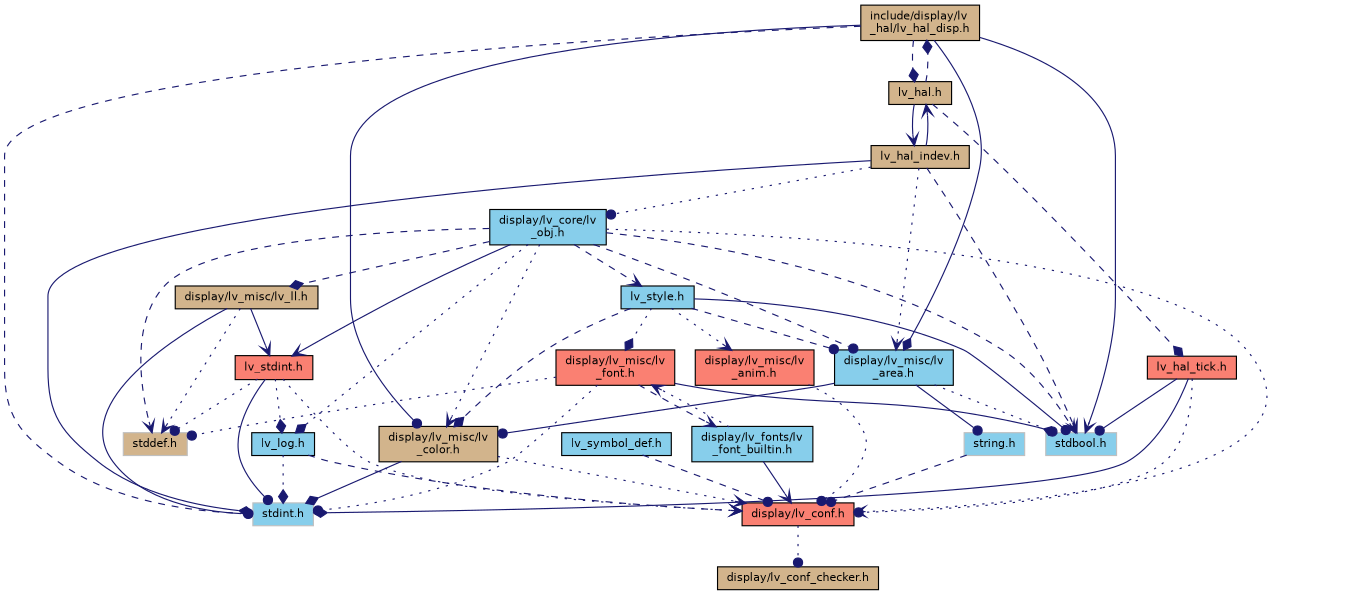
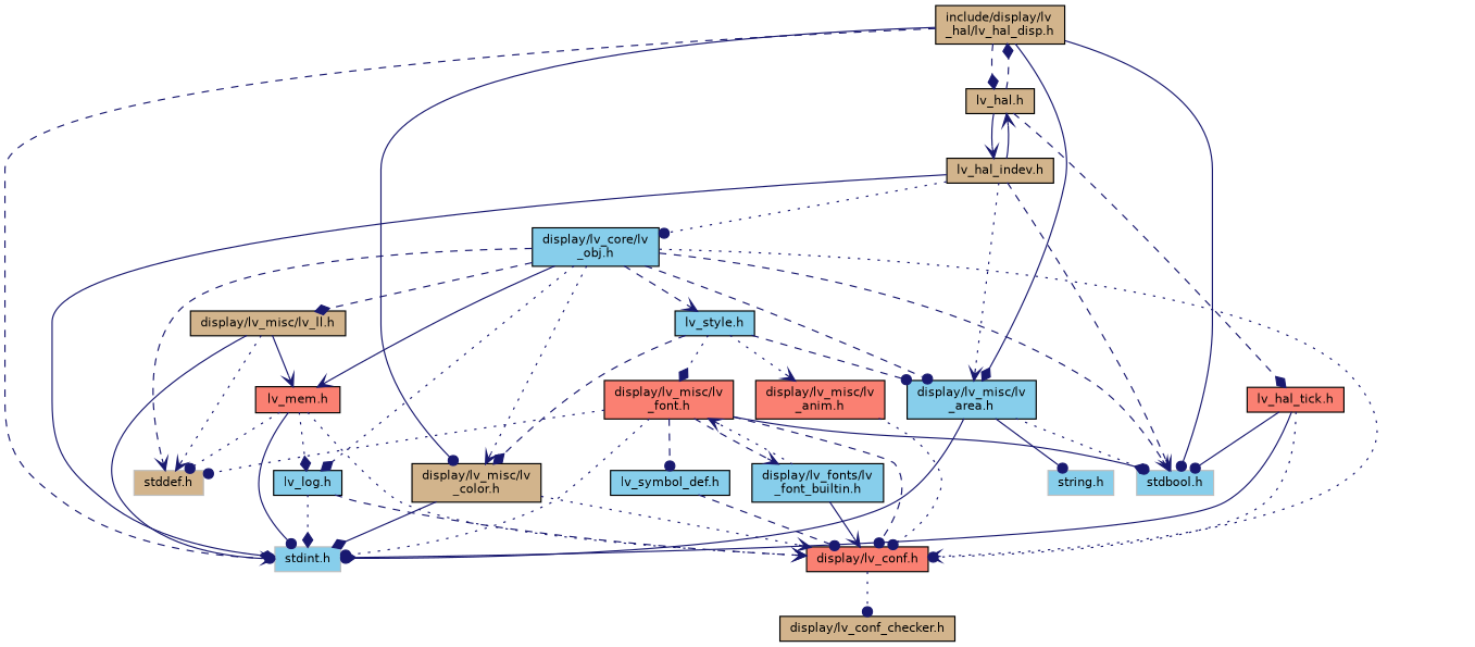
  digraph {
    node [color=black fillcolor=skyblue fontname=Helvetica fontsize=10 shape=record style=filled]
    edge [arrowhead=dot color=midnightblue fontname=Helvetica fontsize=10 labelfontname=Helvetica labelfontsize=10 style=dotted]
    n1 [fillcolor=tan fontcolor=black height=0.2 label="include/display/lv\l_hal/lv_hal_disp.h" width=0.4]
    n2 [color=grey75 height=0.2 label="stdbool.h" width=0.4]
    n3 [color=grey75 height=0.2 label="stdint.h" width=0.4]
    n4 [height=0.2 label="display/lv_misc/lv\l_area.h" width=0.4]
    n5 [fillcolor=tan height=0.2 label="display/lv_misc/lv\l_color.h" width=0.4]
    n6 [fillcolor=tan height=0.2 label="lv_hal.h" width=0.4]
    n7 [color=grey75 height=0.2 label="string.h" width=0.4]
    n8 [fillcolor=salmon height=0.2 label="display/lv_conf.h" width=0.4]
    n9 [fillcolor=tan height=0.2 label="lv_hal_indev.h" width=0.4]
    n10 [fillcolor=salmon height=0.2 label="lv_hal_tick.h" width=0.4]
    n11 [fillcolor=tan height=0.2 label="display/lv_conf_checker.h" width=0.4]
    n12 [height=0.2 label="display/lv_core/lv\l_obj.h" width=0.4]
    n13 [color=grey75 fillcolor=tan height=0.2 label="stddef.h" width=0.4]
    n14 [fillcolor=tan height=0.2 label="display/lv_misc/lv_ll.h" width=0.4]
-   n15 [fillcolor=salmon height=0.2 label="lv_stdint.h" width=0.4]
+   n15 [fillcolor=salmon height=0.2 label="lv_mem.h" width=0.4]
    n16 [height=0.2 label="lv_log.h" width=0.4]
    n17 [height=0.2 label="lv_style.h" width=0.4]
    n18 [fillcolor=salmon height=0.2 label="display/lv_misc/lv\l_anim.h" width=0.4]
    n19 [fillcolor=salmon height=0.2 label="display/lv_misc/lv\l_font.h" width=0.4]
    n20 [height=0.2 label="lv_symbol_def.h" width=0.4]
    n21 [height=0.2 label="display/lv_fonts/lv\l_font_builtin.h" width=0.4]
-   n1 -> n2 [arrowhead=vee style=solid]
+   n1 -> n2 [style=solid]
    n1 -> n3 [style=dashed]
    n1 -> n4 [arrowhead=diamond style=solid]
    n1 -> n5 [style=solid]
    n1 -> n6 [arrowhead=diamond style=dashed]
    n4 -> n2
-   n4 -> n5 [style=solid]
+   n4 -> n3 [style=solid]
    n4 -> n7 [style=solid]
    n5 -> n3 [arrowhead=diamond style=solid]
    n5 -> n8 [arrowhead=vee]
    n6 -> n1 [arrowhead=diamond style=dashed]
    n6 -> n9 [arrowhead=vee style=solid]
    n6 -> n10 [arrowhead=diamond style=dashed]
    n8 -> n11
    n9 -> n2 [arrowhead=vee style=dashed]
    n9 -> n3 [arrowhead=diamond style=solid]
    n9 -> n4 [arrowhead=vee]
    n9 -> n6 [arrowhead=vee style=solid]
    n9 -> n12
    n10 -> n2 [style=solid]
    n10 -> n3 [arrowhead=diamond style=solid]
    n10 -> n8
    n12 -> n2 [arrowhead=vee style=dashed]
    n12 -> n4 [style=dashed]
    n12 -> n5 [arrowhead=vee]
    n12 -> n8 [arrowhead=vee]
    n12 -> n13 [arrowhead=vee style=dashed]
    n12 -> n14 [arrowhead=diamond style=dashed]
    n12 -> n15 [arrowhead=vee style=solid]
    n12 -> n16 [arrowhead=diamond]
    n12 -> n17 [arrowhead=vee style=dashed]
-   n14 -> n3 [style=solid]
+   n14 -> n3 [arrowhead=vee style=solid]
    n14 -> n13 [arrowhead=vee]
    n14 -> n15 [arrowhead=vee style=solid]
    n15 -> n3 [style=solid]
    n15 -> n8 [arrowhead=vee]
    n15 -> n13
    n15 -> n16 [arrowhead=diamond]
    n16 -> n3 [arrowhead=diamond]
    n16 -> n8 [arrowhead=vee style=dashed]
-   n17 -> n2 [style=solid]
    n17 -> n4 [style=dashed]
    n17 -> n5 [arrowhead=diamond style=dashed]
    n17 -> n18 [arrowhead=vee]
    n17 -> n19 [arrowhead=diamond]
    n18 -> n8
    n19 -> n2 [arrowhead=diamond style=solid]
    n19 -> n3
-   n7 -> n8 [style=dashed]
+   n19 -> n8 [style=dashed]
    n19 -> n13
+   n19 -> n20 [style=dashed]
    n19 -> n21 [arrowhead=vee style=dashed]
    n20 -> n8 [style=dashed]
    n21 -> n8 [arrowhead=vee style=solid]
    n21 -> n19 [arrowhead=vee]
  }
